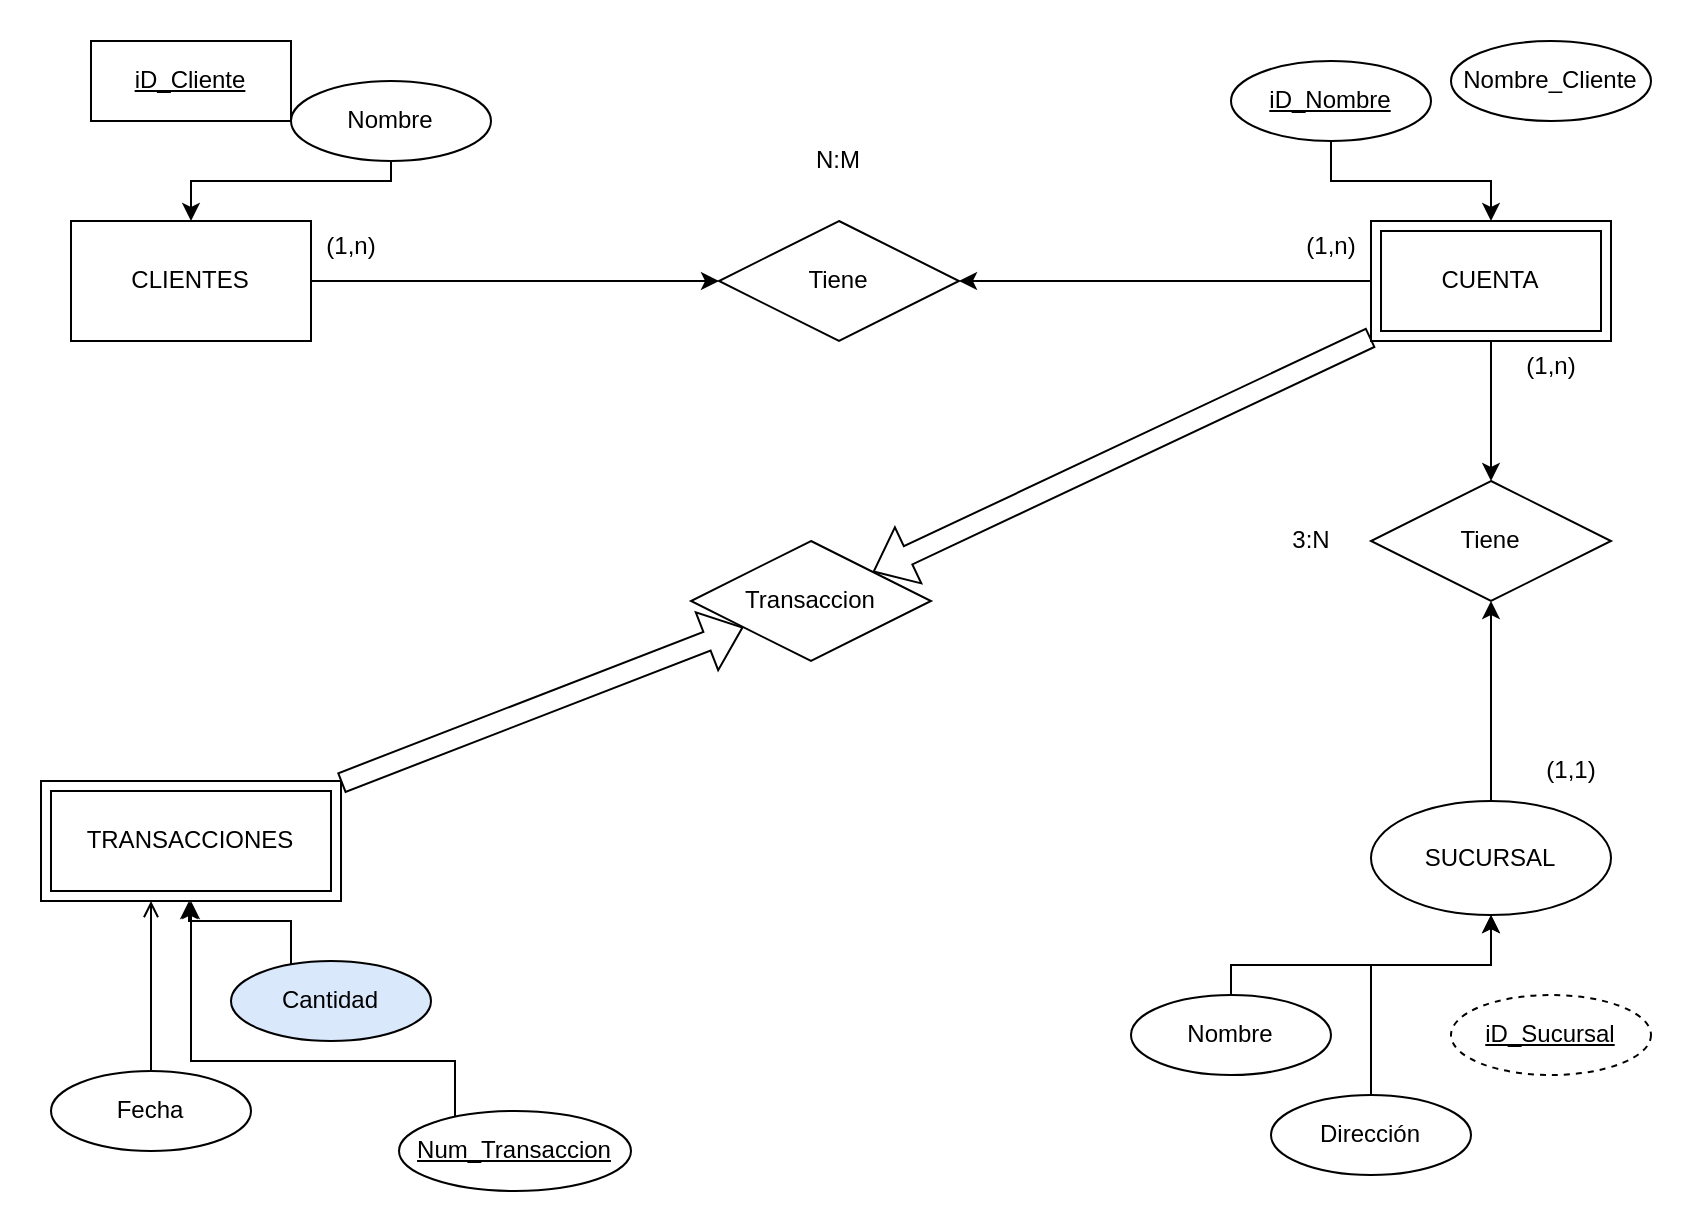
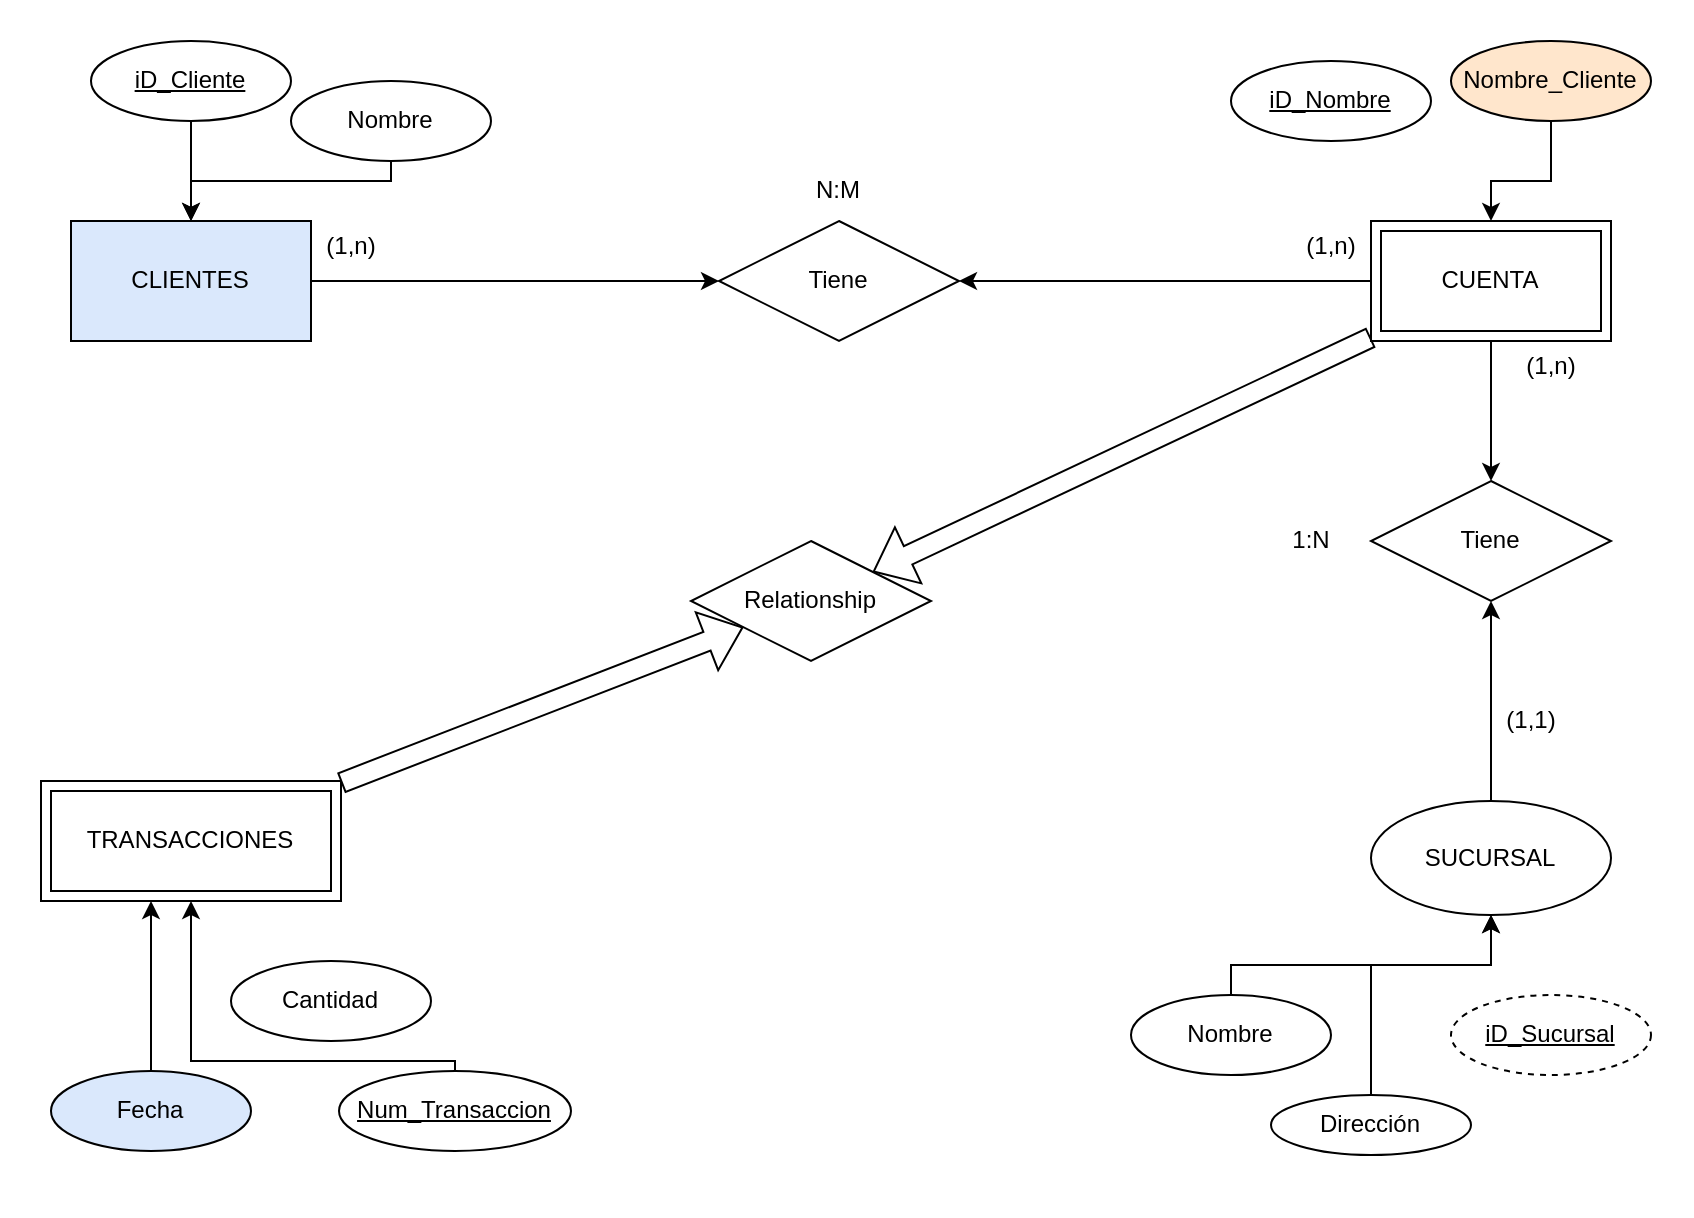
  <mxCell id="0" />
  <mxCell id="1" parent="0" />
  <mxCell id="2" style="edgeStyle=orthogonalEdgeStyle;rounded=0;orthogonalLoop=1;jettySize=auto;html=1;" edge="1" parent="1" source="3" target="25"><mxGeometry relative="1" as="geometry" /></mxCell>
- <mxCell id="3" value="CLIENTES" style="rounded=0;whiteSpace=wrap;html=1;" vertex="1" parent="1"><mxGeometry x="35" y="110" width="120" height="60" as="geometry" /></mxCell>
+ <mxCell id="3" value="CLIENTES" style="rounded=0;whiteSpace=wrap;html=1;fillColor=#dae8fc;" vertex="1" parent="1"><mxGeometry x="35" y="110" width="120" height="60" as="geometry" /></mxCell>
  <mxCell id="4" style="edgeStyle=orthogonalEdgeStyle;rounded=0;orthogonalLoop=1;jettySize=auto;html=1;" edge="1" parent="1" source="31" target="25"><mxGeometry relative="1" as="geometry"><mxPoint x="685" y="140" as="sourcePoint" /></mxGeometry></mxCell>
  <mxCell id="5" style="edgeStyle=orthogonalEdgeStyle;rounded=0;orthogonalLoop=1;jettySize=auto;html=1;" edge="1" parent="1" source="31" target="26"><mxGeometry relative="1" as="geometry"><mxPoint x="745" y="170" as="sourcePoint" /></mxGeometry></mxCell>
- <mxCell id="7" value="iD_Cliente" style="whiteSpace=wrap;html=1;align=center;fontStyle=4;rounded=0;" vertex="1" parent="1"><mxGeometry x="45" y="20" width="100" height="40" as="geometry" /></mxCell>
- <mxCell id="8" style="edgeStyle=orthogonalEdgeStyle;rounded=0;orthogonalLoop=1;jettySize=auto;html=1;endArrow=open;" edge="1" parent="1" source="9" target="30"><mxGeometry relative="1" as="geometry"><mxPoint x="95" y="465" as="targetPoint" /><Array as="points"><mxPoint x="95" y="390" /></Array></mxGeometry></mxCell>
- <mxCell id="9" value="Fecha" style="ellipse;whiteSpace=wrap;html=1;align=center;" vertex="1" parent="1"><mxGeometry x="25" y="535" width="100" height="40" as="geometry" /></mxCell>
+ <mxCell id="6" style="edgeStyle=orthogonalEdgeStyle;rounded=0;orthogonalLoop=1;jettySize=auto;html=1;" edge="1" parent="1" source="7" target="3"><mxGeometry relative="1" as="geometry" /></mxCell>
+ <mxCell id="7" value="iD_Cliente" style="ellipse;whiteSpace=wrap;html=1;align=center;fontStyle=4;" vertex="1" parent="1"><mxGeometry x="45" y="20" width="100" height="40" as="geometry" /></mxCell>
+ <mxCell id="8" style="edgeStyle=orthogonalEdgeStyle;rounded=0;orthogonalLoop=1;jettySize=auto;html=1;" edge="1" parent="1" source="9" target="30"><mxGeometry relative="1" as="geometry"><mxPoint x="95" y="465" as="targetPoint" /><Array as="points"><mxPoint x="95" y="390" /></Array></mxGeometry></mxCell>
+ <mxCell id="9" value="Fecha" style="ellipse;whiteSpace=wrap;html=1;align=center;fillColor=#dae8fc;" vertex="1" parent="1"><mxGeometry x="25" y="535" width="100" height="40" as="geometry" /></mxCell>
  <mxCell id="10" style="edgeStyle=orthogonalEdgeStyle;rounded=0;orthogonalLoop=1;jettySize=auto;html=1;" edge="1" parent="1" source="11" target="30"><mxGeometry relative="1" as="geometry"><Array as="points"><mxPoint x="227" y="530" /><mxPoint x="95" y="530" /></Array></mxGeometry></mxCell>
- <mxCell id="11" value="Num_Transaccion" style="ellipse;whiteSpace=wrap;html=1;align=center;fontStyle=4;" vertex="1" parent="1"><mxGeometry x="199" y="555" width="116" height="40" as="geometry" /></mxCell>
- <mxCell id="12" style="edgeStyle=orthogonalEdgeStyle;rounded=0;orthogonalLoop=1;jettySize=auto;html=1;" edge="1" parent="1" source="13" target="30"><mxGeometry relative="1" as="geometry"><mxPoint x="155" y="435" as="targetPoint" /><Array as="points"><mxPoint x="145" y="460" /><mxPoint x="94" y="460" /></Array></mxGeometry></mxCell>
- <mxCell id="13" value="Cantidad" style="ellipse;whiteSpace=wrap;html=1;align=center;fillColor=#dae8fc;" vertex="1" parent="1"><mxGeometry x="115" y="480" width="100" height="40" as="geometry" /></mxCell>
+ <mxCell id="11" value="Num_Transaccion" style="ellipse;whiteSpace=wrap;html=1;align=center;fontStyle=4;" vertex="1" parent="1"><mxGeometry x="169" y="535" width="116" height="40" as="geometry" /></mxCell>
+ <mxCell id="13" value="Cantidad" style="ellipse;whiteSpace=wrap;html=1;align=center;" vertex="1" parent="1"><mxGeometry x="115" y="480" width="100" height="40" as="geometry" /></mxCell>
  <mxCell id="14" style="edgeStyle=orthogonalEdgeStyle;rounded=0;orthogonalLoop=1;jettySize=auto;html=1;" edge="1" parent="1" source="15" target="26"><mxGeometry relative="1" as="geometry" /></mxCell>
  <mxCell id="15" value="SUCURSAL" style="ellipse;whiteSpace=wrap;html=1;" vertex="1" parent="1"><mxGeometry x="685" y="400" width="120" height="57" as="geometry" /></mxCell>
  <mxCell id="16" style="edgeStyle=orthogonalEdgeStyle;rounded=0;orthogonalLoop=1;jettySize=auto;html=1;" edge="1" parent="1" source="17" target="15"><mxGeometry relative="1" as="geometry"><Array as="points"><mxPoint x="615" y="482" /><mxPoint x="745" y="482" /></Array></mxGeometry></mxCell>
  <mxCell id="17" value="Nombre" style="ellipse;whiteSpace=wrap;html=1;align=center;" vertex="1" parent="1"><mxGeometry x="565" y="497" width="100" height="40" as="geometry" /></mxCell>
  <mxCell id="18" value="iD_Sucursal" style="ellipse;whiteSpace=wrap;html=1;align=center;fontStyle=4;dashed=1;" vertex="1" parent="1"><mxGeometry x="725" y="497" width="100" height="40" as="geometry" /></mxCell>
- <mxCell id="19" style="edgeStyle=orthogonalEdgeStyle;rounded=0;orthogonalLoop=1;jettySize=auto;html=1;" edge="1" parent="1" source="20" target="31"><mxGeometry relative="1" as="geometry"><mxPoint x="745" y="110" as="targetPoint" /></mxGeometry></mxCell>
  <mxCell id="20" value="iD_Nombre" style="ellipse;whiteSpace=wrap;html=1;align=center;fontStyle=4;" vertex="1" parent="1"><mxGeometry x="615" y="30" width="100" height="40" as="geometry" /></mxCell>
- <mxCell id="22" value="Nombre_Cliente" style="ellipse;whiteSpace=wrap;html=1;align=center;" vertex="1" parent="1"><mxGeometry x="725" y="20" width="100" height="40" as="geometry" /></mxCell>
+ <mxCell id="21" style="edgeStyle=orthogonalEdgeStyle;rounded=0;orthogonalLoop=1;jettySize=auto;html=1;" edge="1" parent="1" source="22" target="31"><mxGeometry relative="1" as="geometry"><mxPoint x="745" y="110" as="targetPoint" /><Array as="points"><mxPoint x="775" y="90" /><mxPoint x="745" y="90" /></Array></mxGeometry></mxCell>
+ <mxCell id="22" value="Nombre_Cliente" style="ellipse;whiteSpace=wrap;html=1;align=center;fillColor=#ffe6cc;" vertex="1" parent="1"><mxGeometry x="725" y="20" width="100" height="40" as="geometry" /></mxCell>
  <mxCell id="23" style="edgeStyle=orthogonalEdgeStyle;rounded=0;orthogonalLoop=1;jettySize=auto;html=1;" edge="1" parent="1" source="24" target="3"><mxGeometry relative="1" as="geometry"><Array as="points"><mxPoint x="195" y="90" /><mxPoint x="95" y="90" /></Array></mxGeometry></mxCell>
  <mxCell id="24" value="Nombre" style="ellipse;whiteSpace=wrap;html=1;align=center;" vertex="1" parent="1"><mxGeometry x="145" y="40" width="100" height="40" as="geometry" /></mxCell>
  <mxCell id="25" value="Tiene" style="shape=rhombus;perimeter=rhombusPerimeter;whiteSpace=wrap;html=1;align=center;" vertex="1" parent="1"><mxGeometry x="359" y="110" width="120" height="60" as="geometry" /></mxCell>
  <mxCell id="26" value="Tiene" style="shape=rhombus;perimeter=rhombusPerimeter;whiteSpace=wrap;html=1;align=center;" vertex="1" parent="1"><mxGeometry x="685" y="240" width="120" height="60" as="geometry" /></mxCell>
  <mxCell id="27" style="edgeStyle=orthogonalEdgeStyle;rounded=0;orthogonalLoop=1;jettySize=auto;html=1;" edge="1" parent="1" source="28" target="15"><mxGeometry relative="1" as="geometry"><Array as="points"><mxPoint x="685" y="482" /><mxPoint x="745" y="482" /></Array></mxGeometry></mxCell>
- <mxCell id="28" value="Dirección" style="ellipse;whiteSpace=wrap;html=1;align=center;" vertex="1" parent="1"><mxGeometry x="635" y="547" width="100" height="40" as="geometry" /></mxCell>
- <mxCell id="29" value="N:M" style="text;html=1;align=center;verticalAlign=middle;whiteSpace=wrap;rounded=0;" vertex="1" parent="1"><mxGeometry x="389" y="65" width="60" height="30" as="geometry" /></mxCell>
+ <mxCell id="28" value="Dirección" style="ellipse;whiteSpace=wrap;html=1;align=center;" vertex="1" parent="1"><mxGeometry x="635" y="547" width="100" height="30" as="geometry" /></mxCell>
+ <mxCell id="29" value="N:M" style="text;html=1;align=center;verticalAlign=middle;whiteSpace=wrap;rounded=0;" vertex="1" parent="1"><mxGeometry x="389" y="80" width="60" height="30" as="geometry" /></mxCell>
  <mxCell id="30" value="TRANSACCIONES" style="shape=ext;margin=3;double=1;whiteSpace=wrap;html=1;align=center;" vertex="1" parent="1"><mxGeometry x="20" y="390" width="150" height="60" as="geometry" /></mxCell>
  <mxCell id="31" value="CUENTA" style="shape=ext;margin=3;double=1;whiteSpace=wrap;html=1;align=center;" vertex="1" parent="1"><mxGeometry x="685" y="110" width="120" height="60" as="geometry" /></mxCell>
  <mxCell id="32" value="(1,n)" style="text;html=1;align=center;verticalAlign=middle;resizable=0;points=[];autosize=1;strokeColor=none;fillColor=none;" vertex="1" parent="1"><mxGeometry x="150" y="108" width="50" height="30" as="geometry" /></mxCell>
  <mxCell id="33" value="(1,n)" style="text;html=1;align=center;verticalAlign=middle;resizable=0;points=[];autosize=1;strokeColor=none;fillColor=none;" vertex="1" parent="1"><mxGeometry x="640" y="108" width="50" height="30" as="geometry" /></mxCell>
- <mxCell id="34" value="3:N" style="text;html=1;align=center;verticalAlign=middle;resizable=0;points=[];autosize=1;strokeColor=none;fillColor=none;" vertex="1" parent="1"><mxGeometry x="635" y="255" width="40" height="30" as="geometry" /></mxCell>
+ <mxCell id="34" value="1:N" style="text;html=1;align=center;verticalAlign=middle;resizable=0;points=[];autosize=1;strokeColor=none;fillColor=none;" vertex="1" parent="1"><mxGeometry x="635" y="255" width="40" height="30" as="geometry" /></mxCell>
  <mxCell id="35" value="(1,n)" style="text;html=1;align=center;verticalAlign=middle;resizable=0;points=[];autosize=1;strokeColor=none;fillColor=none;" vertex="1" parent="1"><mxGeometry x="750" y="168" width="50" height="30" as="geometry" /></mxCell>
- <mxCell id="36" value="(1,1)" style="text;html=1;align=center;verticalAlign=middle;resizable=0;points=[];autosize=1;strokeColor=none;fillColor=none;" vertex="1" parent="1"><mxGeometry x="760" y="370" width="50" height="30" as="geometry" /></mxCell>
- <mxCell id="37" value="Transaccion" style="shape=rhombus;perimeter=rhombusPerimeter;whiteSpace=wrap;html=1;align=center;" vertex="1" parent="1"><mxGeometry x="345" y="270" width="120" height="60" as="geometry" /></mxCell>
+ <mxCell id="36" value="(1,1)" style="text;html=1;align=center;verticalAlign=middle;resizable=0;points=[];autosize=1;strokeColor=none;fillColor=none;" vertex="1" parent="1"><mxGeometry x="740" y="345" width="50" height="30" as="geometry" /></mxCell>
+ <mxCell id="37" value="Relationship" style="shape=rhombus;perimeter=rhombusPerimeter;whiteSpace=wrap;html=1;align=center;" vertex="1" parent="1"><mxGeometry x="345" y="270" width="120" height="60" as="geometry" /></mxCell>
  <mxCell id="38" value="" style="shape=flexArrow;endArrow=classic;html=1;rounded=0;" edge="1" parent="1" source="30" target="37"><mxGeometry width="50" height="50" relative="1" as="geometry"><mxPoint x="170" y="420" as="sourcePoint" /><mxPoint x="220" y="370" as="targetPoint" /></mxGeometry></mxCell>
  <mxCell id="39" value="" style="shape=flexArrow;endArrow=classic;html=1;rounded=0;" edge="1" parent="1" source="31" target="37"><mxGeometry width="50" height="50" relative="1" as="geometry"><mxPoint x="478" y="255" as="sourcePoint" /><mxPoint x="675" y="198" as="targetPoint" /></mxGeometry></mxCell>
